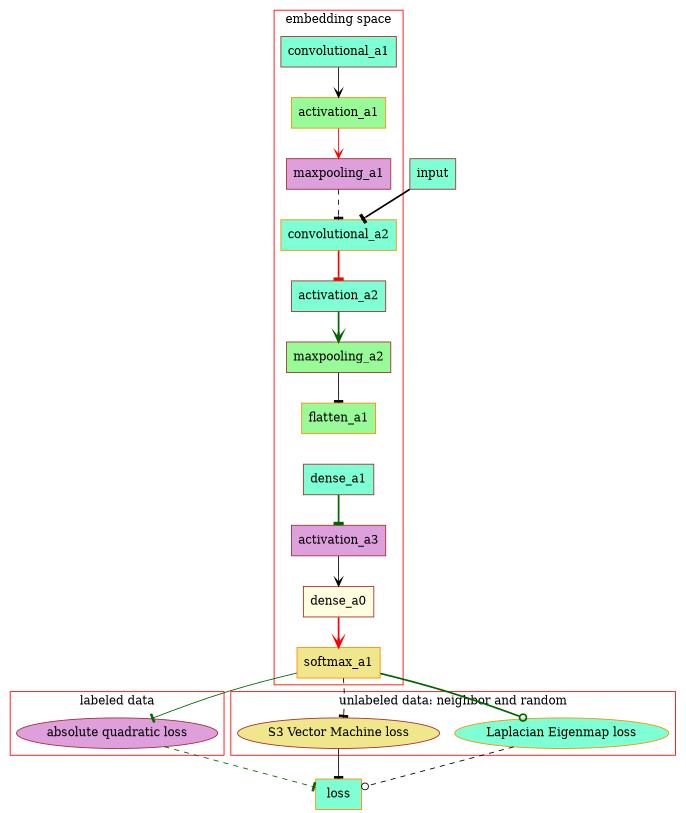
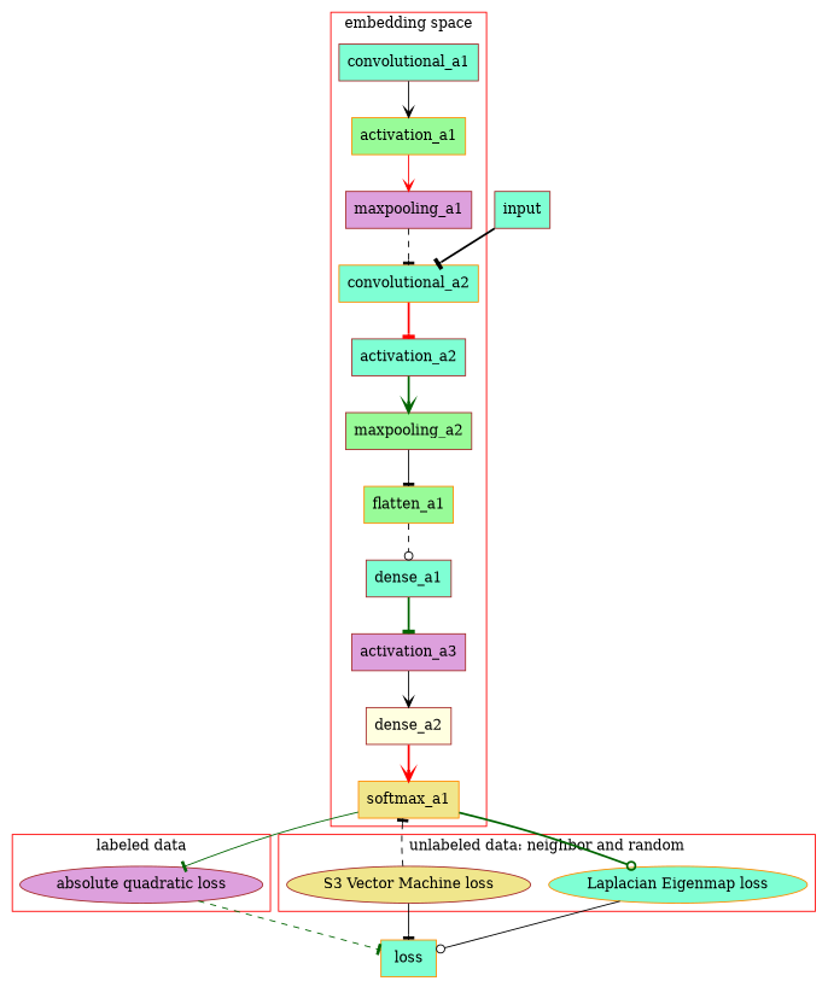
  digraph {
    node [color=brown fillcolor=aquamarine shape=box style=filled]
    edge [arrowhead=tee color=black style=solid]
    convolutional_a1
    activation_a1 [color=darkorange fillcolor=palegreen]
    maxpooling_a1 [fillcolor=plum]
    convolutional_a2 [color=darkorange]
    activation_a2
    maxpooling_a2 [fillcolor=palegreen]
    flatten_a1 [color=darkorange fillcolor=palegreen]
    dense_a1
    activation_a3 [fillcolor=plum]
-   dense_a2 [fillcolor=lightyellow label=dense_a0]
+   dense_a2 [fillcolor=lightyellow]
    softmax_a1 [color=darkorange fillcolor=khaki]
    "absolute quadratic loss" [fillcolor=plum shape=oval]
    "Laplacian Eigenmap loss" [color=darkorange shape=oval]
    "S3 Vector Machine loss" [fillcolor=khaki shape=oval]
    loss [color=darkorange]
    input
    subgraph cluster_1 {
      color=red
      label="embedding space"
      convolutional_a1
      activation_a1
      maxpooling_a1
      convolutional_a2
      activation_a2
      maxpooling_a2
      flatten_a1
      dense_a1
      activation_a3
      dense_a2
      softmax_a1
    }
    subgraph cluster_2 {
      color=red
      label="labeled data"
      "absolute quadratic loss"
    }
    subgraph cluster_3 {
      color=red
      label="unlabeled data: neighbor and random"
      "Laplacian Eigenmap loss"
      "S3 Vector Machine loss"
    }
    convolutional_a1 -> activation_a1 [arrowhead=vee]
    activation_a1 -> maxpooling_a1 [arrowhead=vee color=red]
    maxpooling_a1 -> convolutional_a2 [style=dashed]
    convolutional_a2 -> activation_a2 [color=red style=bold]
    activation_a2 -> maxpooling_a2 [arrowhead=vee color=darkgreen style=bold]
    maxpooling_a2 -> flatten_a1
+   flatten_a1 -> dense_a1 [arrowhead=odot style=dashed]
    dense_a1 -> activation_a3 [color=darkgreen style=bold]
    activation_a3 -> dense_a2 [arrowhead=vee]
    dense_a2 -> softmax_a1 [arrowhead=vee color=red style=bold]
    softmax_a1 -> "absolute quadratic loss" [color=darkgreen]
    softmax_a1 -> "Laplacian Eigenmap loss" [arrowhead=odot color=darkgreen style=bold]
-   softmax_a1 -> "S3 Vector Machine loss" [style=dashed]
+   "S3 Vector Machine loss" -> softmax_a1 [style=dashed]
    "absolute quadratic loss" -> loss [color=darkgreen style=dashed]
-   "Laplacian Eigenmap loss" -> loss [arrowhead=odot style=dashed]
+   "Laplacian Eigenmap loss" -> loss [arrowhead=odot]
    "S3 Vector Machine loss" -> loss
    input -> convolutional_a2 [style=bold]
  }
